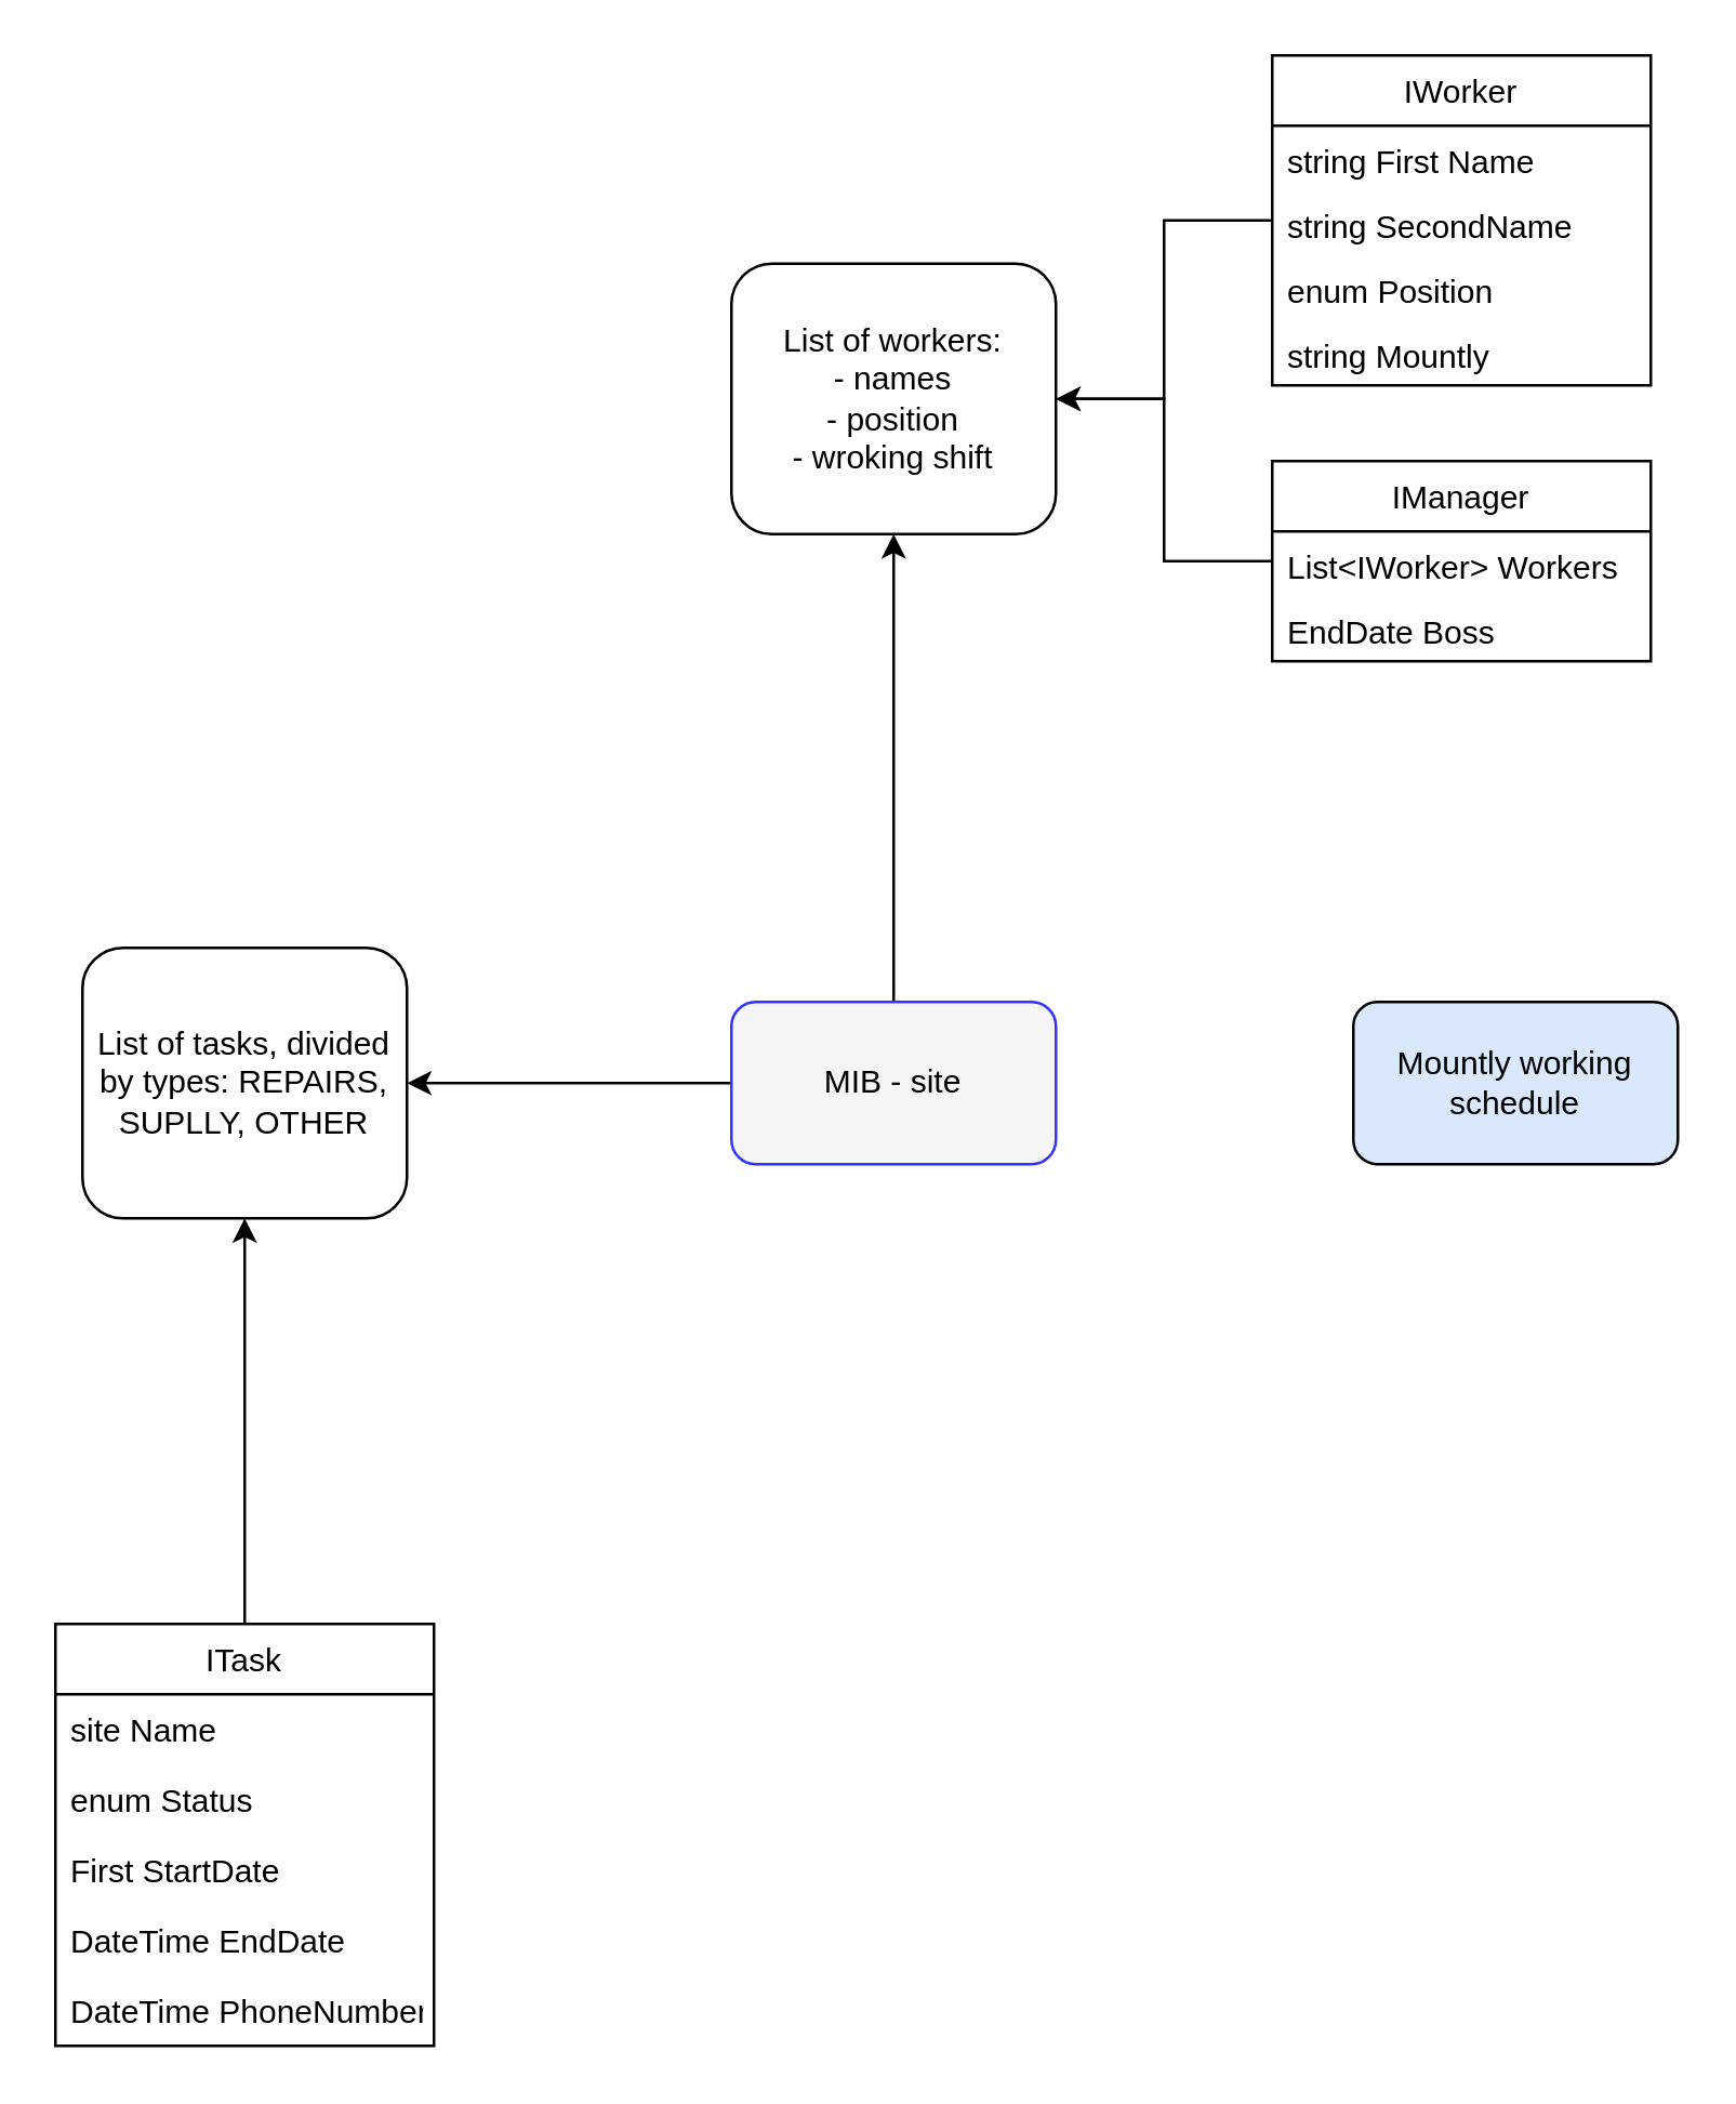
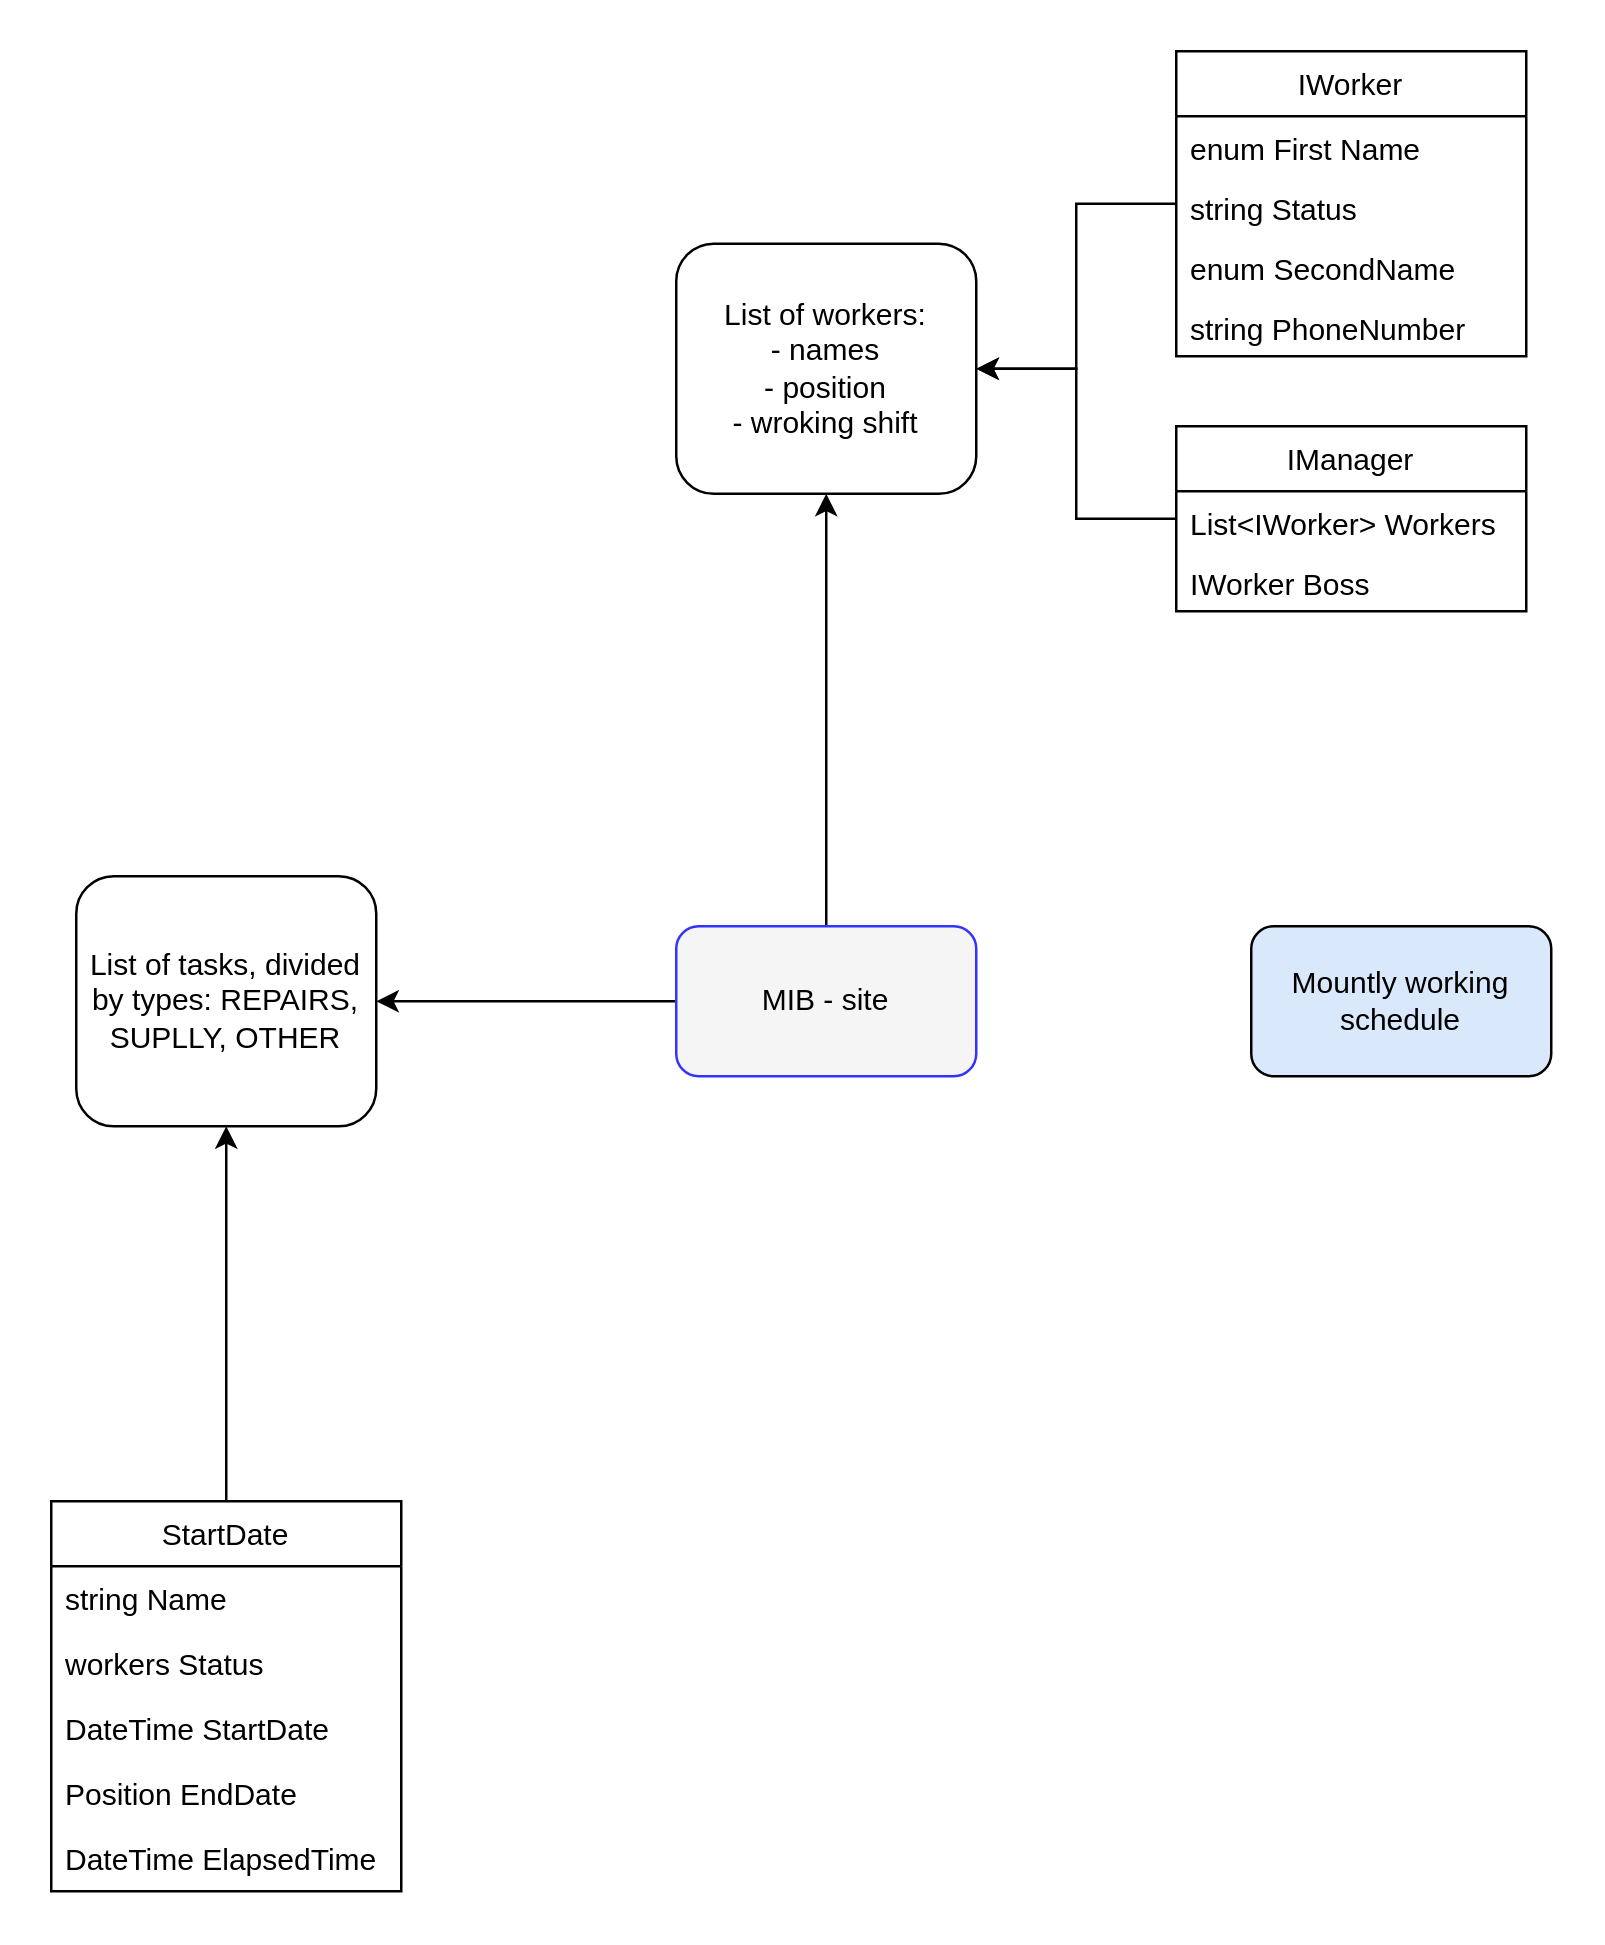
  <mxCell id="0" />
  <mxCell id="1" parent="0" />
  <mxCell id="2" style="edgeStyle=orthogonalEdgeStyle;rounded=0;orthogonalLoop=1;jettySize=auto;html=1;entryX=0.5;entryY=1;entryDx=0;entryDy=0;" edge="1" parent="1" source="4" target="6"><mxGeometry relative="1" as="geometry" /></mxCell>
  <mxCell id="3" style="edgeStyle=orthogonalEdgeStyle;rounded=0;orthogonalLoop=1;jettySize=auto;html=1;" edge="1" parent="1" source="4" target="5"><mxGeometry relative="1" as="geometry" /></mxCell>
  <mxCell id="4" value="MIB - site" style="rounded=1;whiteSpace=wrap;html=1;fillColor=#f5f5f5;strokeColor=#3333FF;" vertex="1" parent="1"><mxGeometry x="270" y="370" width="120" height="60" as="geometry" /></mxCell>
  <mxCell id="5" value="List of tasks, divided by types: REPAIRS, SUPLLY, OTHER" style="rounded=1;whiteSpace=wrap;html=1;" vertex="1" parent="1"><mxGeometry x="30" y="350" width="120" height="100" as="geometry" /></mxCell>
  <mxCell id="6" value="List of workers:&lt;br&gt;- names&lt;br&gt;- position&lt;br&gt;- wroking shift" style="rounded=1;whiteSpace=wrap;html=1;" vertex="1" parent="1"><mxGeometry x="270" y="97" width="120" height="100" as="geometry" /></mxCell>
  <mxCell id="7" value="Mountly working schedule" style="rounded=1;whiteSpace=wrap;html=1;fillColor=#dae8fc;" vertex="1" parent="1"><mxGeometry x="500" y="370" width="120" height="60" as="geometry" /></mxCell>
  <mxCell id="8" style="edgeStyle=orthogonalEdgeStyle;rounded=0;orthogonalLoop=1;jettySize=auto;html=1;entryX=1;entryY=0.5;entryDx=0;entryDy=0;" edge="1" parent="1" source="9" target="6"><mxGeometry relative="1" as="geometry" /></mxCell>
  <mxCell id="9" value="IWorker" style="swimlane;fontStyle=0;childLayout=stackLayout;horizontal=1;startSize=26;fillColor=none;horizontalStack=0;resizeParent=1;resizeParentMax=0;resizeLast=0;collapsible=1;marginBottom=0;strokeColor=#000000;" vertex="1" parent="1"><mxGeometry x="470" y="20" width="140" height="122" as="geometry" /></mxCell>
- <mxCell id="10" value="string First Name" style="text;strokeColor=none;fillColor=none;align=left;verticalAlign=top;spacingLeft=4;spacingRight=4;overflow=hidden;rotatable=0;points=[[0,0.5],[1,0.5]];portConstraint=eastwest;" vertex="1" parent="9"><mxGeometry y="26" width="140" height="24" as="geometry" /></mxCell>
- <mxCell id="11" value="string SecondName" style="text;strokeColor=none;fillColor=none;align=left;verticalAlign=top;spacingLeft=4;spacingRight=4;overflow=hidden;rotatable=0;points=[[0,0.5],[1,0.5]];portConstraint=eastwest;" vertex="1" parent="9"><mxGeometry y="50" width="140" height="24" as="geometry" /></mxCell>
- <mxCell id="12" value="enum Position" style="text;strokeColor=none;fillColor=none;align=left;verticalAlign=top;spacingLeft=4;spacingRight=4;overflow=hidden;rotatable=0;points=[[0,0.5],[1,0.5]];portConstraint=eastwest;" vertex="1" parent="9"><mxGeometry y="74" width="140" height="24" as="geometry" /></mxCell>
- <mxCell id="13" value="string Mountly" style="text;strokeColor=none;fillColor=none;align=left;verticalAlign=top;spacingLeft=4;spacingRight=4;overflow=hidden;rotatable=0;points=[[0,0.5],[1,0.5]];portConstraint=eastwest;" vertex="1" parent="9"><mxGeometry y="98" width="140" height="24" as="geometry" /></mxCell>
+ <mxCell id="10" value="enum First Name" style="text;strokeColor=none;fillColor=none;align=left;verticalAlign=top;spacingLeft=4;spacingRight=4;overflow=hidden;rotatable=0;points=[[0,0.5],[1,0.5]];portConstraint=eastwest;" vertex="1" parent="9"><mxGeometry y="26" width="140" height="24" as="geometry" /></mxCell>
+ <mxCell id="11" value="string Status" style="text;strokeColor=none;fillColor=none;align=left;verticalAlign=top;spacingLeft=4;spacingRight=4;overflow=hidden;rotatable=0;points=[[0,0.5],[1,0.5]];portConstraint=eastwest;" vertex="1" parent="9"><mxGeometry y="50" width="140" height="24" as="geometry" /></mxCell>
+ <mxCell id="12" value="enum SecondName" style="text;strokeColor=none;fillColor=none;align=left;verticalAlign=top;spacingLeft=4;spacingRight=4;overflow=hidden;rotatable=0;points=[[0,0.5],[1,0.5]];portConstraint=eastwest;" vertex="1" parent="9"><mxGeometry y="74" width="140" height="24" as="geometry" /></mxCell>
+ <mxCell id="13" value="string PhoneNumber" style="text;strokeColor=none;fillColor=none;align=left;verticalAlign=top;spacingLeft=4;spacingRight=4;overflow=hidden;rotatable=0;points=[[0,0.5],[1,0.5]];portConstraint=eastwest;" vertex="1" parent="9"><mxGeometry y="98" width="140" height="24" as="geometry" /></mxCell>
  <mxCell id="14" style="edgeStyle=orthogonalEdgeStyle;rounded=0;orthogonalLoop=1;jettySize=auto;html=1;entryX=0.5;entryY=1;entryDx=0;entryDy=0;" edge="1" parent="1" source="15" target="5"><mxGeometry relative="1" as="geometry" /></mxCell>
- <mxCell id="15" value="ITask" style="swimlane;fontStyle=0;childLayout=stackLayout;horizontal=1;startSize=26;fillColor=none;horizontalStack=0;resizeParent=1;resizeParentMax=0;resizeLast=0;collapsible=1;marginBottom=0;strokeColor=#000000;" vertex="1" parent="1"><mxGeometry x="20" y="600" width="140" height="156" as="geometry" /></mxCell>
- <mxCell id="16" value="site Name" style="text;strokeColor=none;fillColor=none;align=left;verticalAlign=top;spacingLeft=4;spacingRight=4;overflow=hidden;rotatable=0;points=[[0,0.5],[1,0.5]];portConstraint=eastwest;" vertex="1" parent="15"><mxGeometry y="26" width="140" height="26" as="geometry" /></mxCell>
- <mxCell id="17" value="enum Status" style="text;strokeColor=none;fillColor=none;align=left;verticalAlign=top;spacingLeft=4;spacingRight=4;overflow=hidden;rotatable=0;points=[[0,0.5],[1,0.5]];portConstraint=eastwest;" vertex="1" parent="15"><mxGeometry y="52" width="140" height="26" as="geometry" /></mxCell>
- <mxCell id="18" value="First StartDate" style="text;strokeColor=none;fillColor=none;align=left;verticalAlign=top;spacingLeft=4;spacingRight=4;overflow=hidden;rotatable=0;points=[[0,0.5],[1,0.5]];portConstraint=eastwest;" vertex="1" parent="15"><mxGeometry y="78" width="140" height="26" as="geometry" /></mxCell>
- <mxCell id="19" value="DateTime EndDate" style="text;strokeColor=none;fillColor=none;align=left;verticalAlign=top;spacingLeft=4;spacingRight=4;overflow=hidden;rotatable=0;points=[[0,0.5],[1,0.5]];portConstraint=eastwest;" vertex="1" parent="15"><mxGeometry y="104" width="140" height="26" as="geometry" /></mxCell>
- <mxCell id="20" value="DateTime PhoneNumber" style="text;strokeColor=none;fillColor=none;align=left;verticalAlign=top;spacingLeft=4;spacingRight=4;overflow=hidden;rotatable=0;points=[[0,0.5],[1,0.5]];portConstraint=eastwest;" vertex="1" parent="15"><mxGeometry y="130" width="140" height="26" as="geometry" /></mxCell>
+ <mxCell id="15" value="StartDate" style="swimlane;fontStyle=0;childLayout=stackLayout;horizontal=1;startSize=26;fillColor=none;horizontalStack=0;resizeParent=1;resizeParentMax=0;resizeLast=0;collapsible=1;marginBottom=0;strokeColor=#000000;" vertex="1" parent="1"><mxGeometry x="20" y="600" width="140" height="156" as="geometry" /></mxCell>
+ <mxCell id="16" value="string Name" style="text;strokeColor=none;fillColor=none;align=left;verticalAlign=top;spacingLeft=4;spacingRight=4;overflow=hidden;rotatable=0;points=[[0,0.5],[1,0.5]];portConstraint=eastwest;" vertex="1" parent="15"><mxGeometry y="26" width="140" height="26" as="geometry" /></mxCell>
+ <mxCell id="17" value="workers Status" style="text;strokeColor=none;fillColor=none;align=left;verticalAlign=top;spacingLeft=4;spacingRight=4;overflow=hidden;rotatable=0;points=[[0,0.5],[1,0.5]];portConstraint=eastwest;" vertex="1" parent="15"><mxGeometry y="52" width="140" height="26" as="geometry" /></mxCell>
+ <mxCell id="18" value="DateTime StartDate" style="text;strokeColor=none;fillColor=none;align=left;verticalAlign=top;spacingLeft=4;spacingRight=4;overflow=hidden;rotatable=0;points=[[0,0.5],[1,0.5]];portConstraint=eastwest;" vertex="1" parent="15"><mxGeometry y="78" width="140" height="26" as="geometry" /></mxCell>
+ <mxCell id="19" value="Position EndDate" style="text;strokeColor=none;fillColor=none;align=left;verticalAlign=top;spacingLeft=4;spacingRight=4;overflow=hidden;rotatable=0;points=[[0,0.5],[1,0.5]];portConstraint=eastwest;" vertex="1" parent="15"><mxGeometry y="104" width="140" height="26" as="geometry" /></mxCell>
+ <mxCell id="20" value="DateTime ElapsedTime" style="text;strokeColor=none;fillColor=none;align=left;verticalAlign=top;spacingLeft=4;spacingRight=4;overflow=hidden;rotatable=0;points=[[0,0.5],[1,0.5]];portConstraint=eastwest;" vertex="1" parent="15"><mxGeometry y="130" width="140" height="26" as="geometry" /></mxCell>
  <mxCell id="21" style="edgeStyle=orthogonalEdgeStyle;rounded=0;orthogonalLoop=1;jettySize=auto;html=1;entryX=1;entryY=0.5;entryDx=0;entryDy=0;" edge="1" parent="1" source="22" target="6"><mxGeometry relative="1" as="geometry" /></mxCell>
  <mxCell id="22" value="IManager" style="swimlane;fontStyle=0;childLayout=stackLayout;horizontal=1;startSize=26;fillColor=none;horizontalStack=0;resizeParent=1;resizeParentMax=0;resizeLast=0;collapsible=1;marginBottom=0;strokeColor=#000000;" vertex="1" parent="1"><mxGeometry x="470" y="170" width="140" height="74" as="geometry" /></mxCell>
  <mxCell id="23" value="List&lt;IWorker&gt; Workers" style="text;strokeColor=none;fillColor=none;align=left;verticalAlign=top;spacingLeft=4;spacingRight=4;overflow=hidden;rotatable=0;points=[[0,0.5],[1,0.5]];portConstraint=eastwest;" vertex="1" parent="22"><mxGeometry y="26" width="140" height="24" as="geometry" /></mxCell>
- <mxCell id="24" value="EndDate Boss" style="text;strokeColor=none;fillColor=none;align=left;verticalAlign=top;spacingLeft=4;spacingRight=4;overflow=hidden;rotatable=0;points=[[0,0.5],[1,0.5]];portConstraint=eastwest;" vertex="1" parent="22"><mxGeometry y="50" width="140" height="24" as="geometry" /></mxCell>
+ <mxCell id="24" value="IWorker Boss" style="text;strokeColor=none;fillColor=none;align=left;verticalAlign=top;spacingLeft=4;spacingRight=4;overflow=hidden;rotatable=0;points=[[0,0.5],[1,0.5]];portConstraint=eastwest;" vertex="1" parent="22"><mxGeometry y="50" width="140" height="24" as="geometry" /></mxCell>
